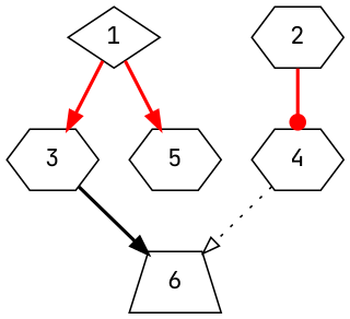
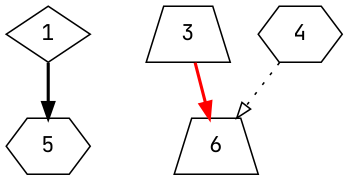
  digraph {
    fontname="JetBrains Mono"
    node [fontname="JetBrains Mono" shape=hexagon]
    edge [arrowhead=normal color=red fontname="JetBrains Mono" style=bold]
    1 [shape=diamond]
-   3
+   3 [shape=trapezium]
    5
-   2
    4
    6 [shape=trapezium]
-   1 -> 3
-   1 -> 5
-   3 -> 6 [color=""]
-   2 -> 4 [arrowhead=dot]
+   1 -> 5 [color=black]
+   3 -> 6
    4 -> 6 [arrowhead=onormal style=dotted color=""]
  }
